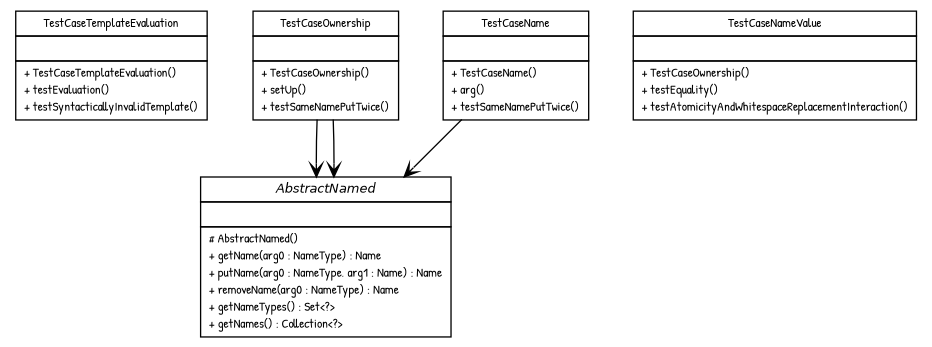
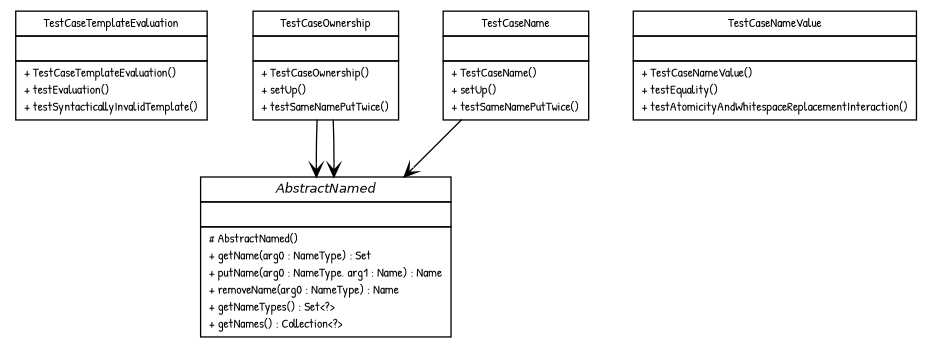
  digraph {
    fontname="Patrick Hand"
    nodesep=0.25
    ranksep=0.5
    node [fontcolor=black fontname="Patrick Hand" fontsize=10.0 shape=plaintext]
    edge [arrowhead=open color=black fontcolor=black fontname="Patrick Hand" fontsize=10.0 headport=p labelfontname=Helvetica labelfontsize=10 tailport=p]
    n1 [label=<<table title="com.edugility.nomen.TestCaseTemplateEvaluation" border="0" cellborder="1" cellspacing="0" cellpadding="2" port="p" href="./TestCaseTemplateEvaluation.html"> 		<tr><td><table border="0" cellspacing="0" cellpadding="1"> <tr><td align="center" balign="center"> TestCaseTemplateEvaluation </td></tr> 		</table></td></tr> 		<tr><td><table border="0" cellspacing="0" cellpadding="1"> <tr><td align="left" balign="left">  </td></tr> 		</table></td></tr> 		<tr><td><table border="0" cellspacing="0" cellpadding="1"> <tr><td align="left" balign="left"> + TestCaseTemplateEvaluation() </td></tr> <tr><td align="left" balign="left"> + testEvaluation() </td></tr> <tr><td align="left" balign="left"> + testSyntacticallyInvalidTemplate() </td></tr> 		</table></td></tr> 		</table>>]
    n2 [label=<<table title="com.edugility.nomen.TestCaseOwnership" border="0" cellborder="1" cellspacing="0" cellpadding="2" port="p" href="./TestCaseOwnership.html"> 		<tr><td><table border="0" cellspacing="0" cellpadding="1"> <tr><td align="center" balign="center"> TestCaseOwnership </td></tr> 		</table></td></tr> 		<tr><td><table border="0" cellspacing="0" cellpadding="1"> <tr><td align="left" balign="left">  </td></tr> 		</table></td></tr> 		<tr><td><table border="0" cellspacing="0" cellpadding="1"> <tr><td align="left" balign="left"> + TestCaseOwnership() </td></tr> <tr><td align="left" balign="left"> + setUp() </td></tr> <tr><td align="left" balign="left"> + testSameNamePutTwice() </td></tr> 		</table></td></tr> 		</table>>]
-   n3 [label=<<table title="com.edugility.nomen.AbstractNamed" border="0" cellborder="1" cellspacing="0" cellpadding="2" port="p"> 		<tr><td><table border="0" cellspacing="0" cellpadding="1"> <tr><td align="center" balign="center"><font face="Helvetica-Oblique"> AbstractNamed </font></td></tr> 		</table></td></tr> 		<tr><td><table border="0" cellspacing="0" cellpadding="1"> <tr><td align="left" balign="left">  </td></tr> 		</table></td></tr> 		<tr><td><table border="0" cellspacing="0" cellpadding="1"> <tr><td align="left" balign="left"> # AbstractNamed() </td></tr> <tr><td align="left" balign="left"> + getName(arg0 : NameType) : Name </td></tr> <tr><td align="left" balign="left"> + putName(arg0 : NameType, arg1 : Name) : Name </td></tr> <tr><td align="left" balign="left"> + removeName(arg0 : NameType) : Name </td></tr> <tr><td align="left" balign="left"> + getNameTypes() : Set&lt;?&gt; </td></tr> <tr><td align="left" balign="left"> + getNames() : Collection&lt;?&gt; </td></tr> 		</table></td></tr> 		</table>>]
-   n4 [label=<<table title="com.edugility.nomen.TestCaseNameValue" border="0" cellborder="1" cellspacing="0" cellpadding="2" port="p" href="./TestCaseNameValue.html"> 		<tr><td><table border="0" cellspacing="0" cellpadding="1"> <tr><td align="center" balign="center"> TestCaseNameValue </td></tr> 		</table></td></tr> 		<tr><td><table border="0" cellspacing="0" cellpadding="1"> <tr><td align="left" balign="left">  </td></tr> 		</table></td></tr> 		<tr><td><table border="0" cellspacing="0" cellpadding="1"> <tr><td align="left" balign="left"> + TestCaseOwnership() </td></tr> <tr><td align="left" balign="left"> + testEquality() </td></tr> <tr><td align="left" balign="left"> + testAtomicityAndWhitespaceReplacementInteraction() </td></tr> 		</table></td></tr> 		</table>>]
-   n5 [label=<<table title="com.edugility.nomen.TestCaseName" border="0" cellborder="1" cellspacing="0" cellpadding="2" port="p" href="./TestCaseName.html"> 		<tr><td><table border="0" cellspacing="0" cellpadding="1"> <tr><td align="center" balign="center"> TestCaseName </td></tr> 		</table></td></tr> 		<tr><td><table border="0" cellspacing="0" cellpadding="1"> <tr><td align="left" balign="left">  </td></tr> 		</table></td></tr> 		<tr><td><table border="0" cellspacing="0" cellpadding="1"> <tr><td align="left" balign="left"> + TestCaseName() </td></tr> <tr><td align="left" balign="left"> + arg() </td></tr> <tr><td align="left" balign="left"> + testSameNamePutTwice() </td></tr> 		</table></td></tr> 		</table>>]
+   n3 [label=<<table title="com.edugility.nomen.AbstractNamed" border="0" cellborder="1" cellspacing="0" cellpadding="2" port="p"> 		<tr><td><table border="0" cellspacing="0" cellpadding="1"> <tr><td align="center" balign="center"><font face="Helvetica-Oblique"> AbstractNamed </font></td></tr> 		</table></td></tr> 		<tr><td><table border="0" cellspacing="0" cellpadding="1"> <tr><td align="left" balign="left">  </td></tr> 		</table></td></tr> 		<tr><td><table border="0" cellspacing="0" cellpadding="1"> <tr><td align="left" balign="left"> # AbstractNamed() </td></tr> <tr><td align="left" balign="left"> + getName(arg0 : NameType) : Set </td></tr> <tr><td align="left" balign="left"> + putName(arg0 : NameType, arg1 : Name) : Name </td></tr> <tr><td align="left" balign="left"> + removeName(arg0 : NameType) : Name </td></tr> <tr><td align="left" balign="left"> + getNameTypes() : Set&lt;?&gt; </td></tr> <tr><td align="left" balign="left"> + getNames() : Collection&lt;?&gt; </td></tr> 		</table></td></tr> 		</table>>]
+   n4 [label=<<table title="com.edugility.nomen.TestCaseNameValue" border="0" cellborder="1" cellspacing="0" cellpadding="2" port="p" href="./TestCaseNameValue.html"> 		<tr><td><table border="0" cellspacing="0" cellpadding="1"> <tr><td align="center" balign="center"> TestCaseNameValue </td></tr> 		</table></td></tr> 		<tr><td><table border="0" cellspacing="0" cellpadding="1"> <tr><td align="left" balign="left">  </td></tr> 		</table></td></tr> 		<tr><td><table border="0" cellspacing="0" cellpadding="1"> <tr><td align="left" balign="left"> + TestCaseNameValue() </td></tr> <tr><td align="left" balign="left"> + testEquality() </td></tr> <tr><td align="left" balign="left"> + testAtomicityAndWhitespaceReplacementInteraction() </td></tr> 		</table></td></tr> 		</table>>]
+   n5 [label=<<table title="com.edugility.nomen.TestCaseName" border="0" cellborder="1" cellspacing="0" cellpadding="2" port="p" href="./TestCaseName.html"> 		<tr><td><table border="0" cellspacing="0" cellpadding="1"> <tr><td align="center" balign="center"> TestCaseName </td></tr> 		</table></td></tr> 		<tr><td><table border="0" cellspacing="0" cellpadding="1"> <tr><td align="left" balign="left">  </td></tr> 		</table></td></tr> 		<tr><td><table border="0" cellspacing="0" cellpadding="1"> <tr><td align="left" balign="left"> + TestCaseName() </td></tr> <tr><td align="left" balign="left"> + setUp() </td></tr> <tr><td align="left" balign="left"> + testSameNamePutTwice() </td></tr> 		</table></td></tr> 		</table>>]
    n2 -> n3
    n2 -> n3
    n5 -> n3
  }
